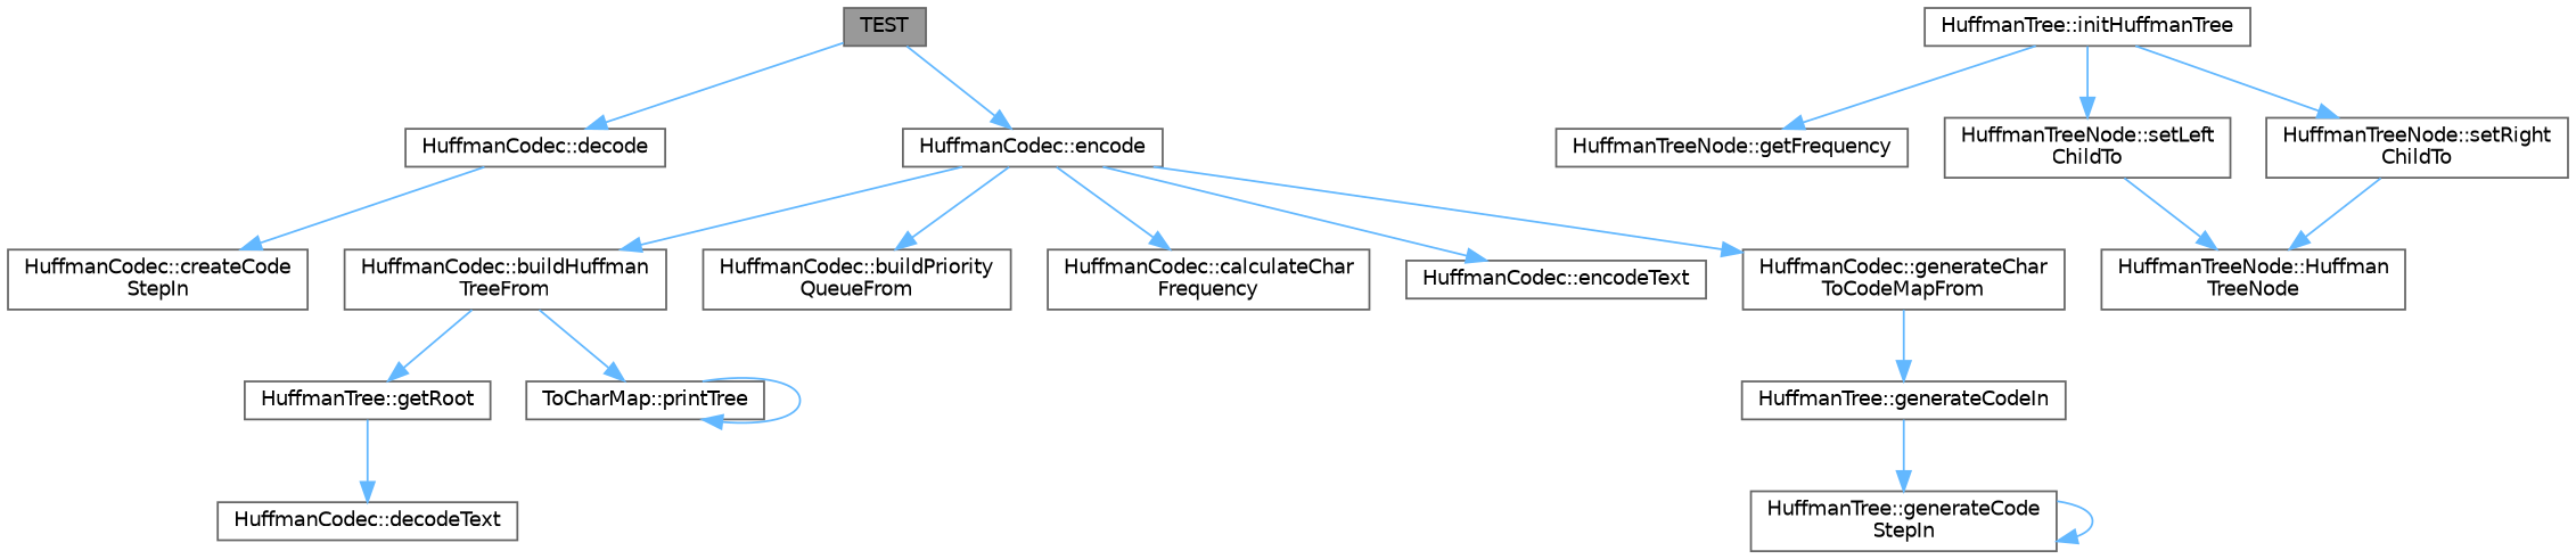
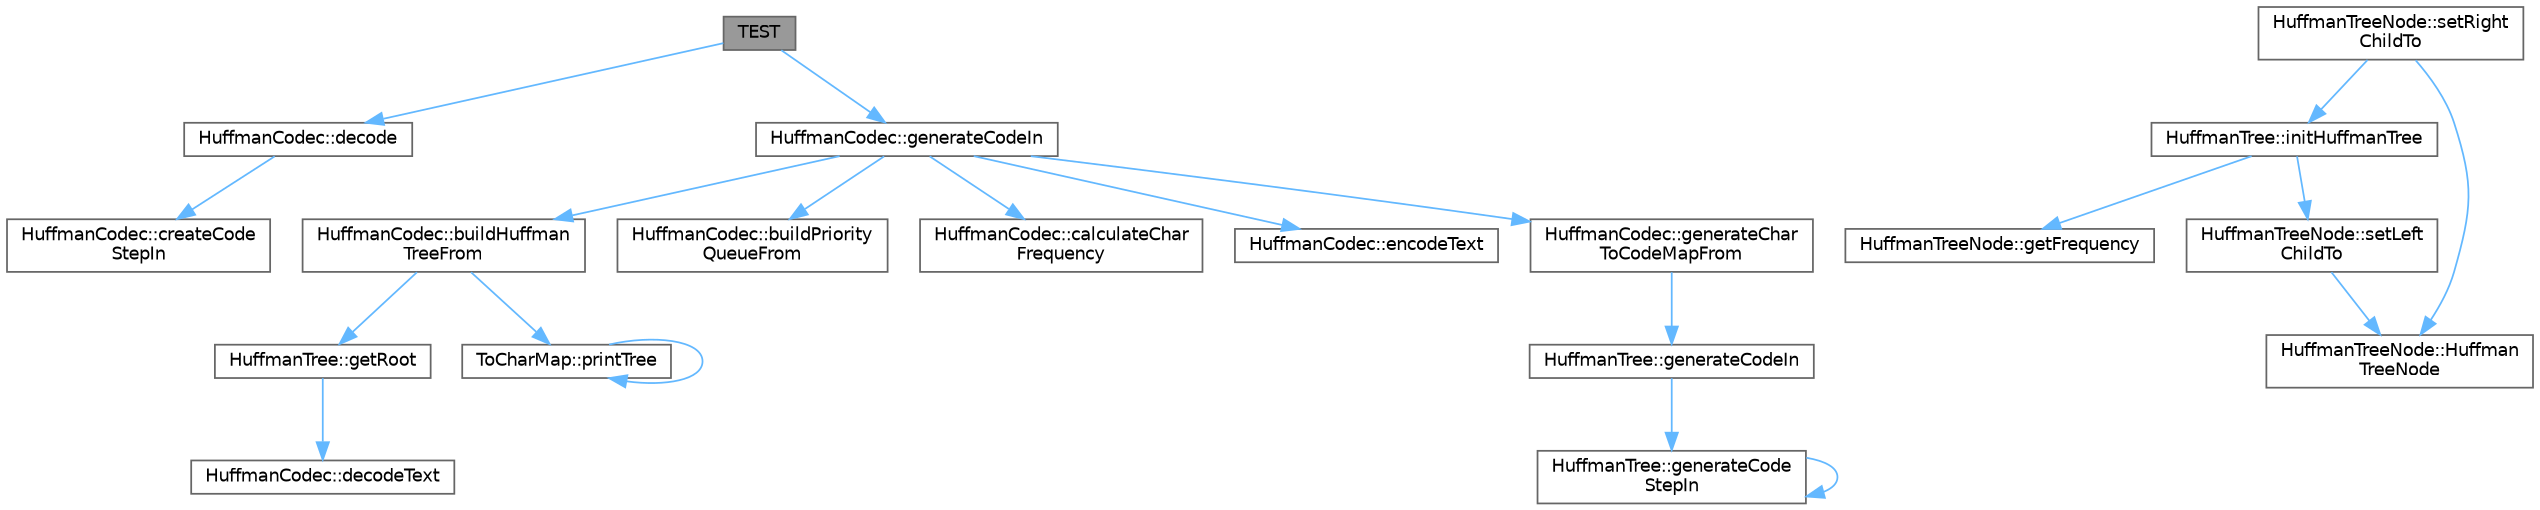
  digraph {
    rankdir=TB
    node [color=grey40 fillcolor=white fontname=Helvetica fontsize=10 shape=box style=filled]
    edge [color=steelblue1 fontname=Helvetica fontsize=10 labelfontname=Helvetica labelfontsize=10 style=solid]
    n1 [color=gray40 fillcolor=grey60 fontcolor=black height=0.2 label=TEST width=0.4]
    n2 [height=0.2 label="HuffmanCodec::decode" width=0.4]
-   n3 [height=0.2 label="HuffmanCodec::encode" width=0.4]
+   n3 [height=0.2 label="HuffmanCodec::generateCodeIn" width=0.4]
    n4 [height=0.2 label="HuffmanCodec::createCode\lStepIn" width=0.4]
    n5 [height=0.2 label="HuffmanCodec::buildHuffman\lTreeFrom" width=0.4]
    n6 [height=0.2 label="HuffmanCodec::buildPriority\lQueueFrom" width=0.4]
    n7 [height=0.2 label="HuffmanCodec::calculateChar\lFrequency" width=0.4]
    n8 [height=0.2 label="HuffmanCodec::encodeText" width=0.4]
    n9 [height=0.2 label="HuffmanCodec::generateChar\lToCodeMapFrom" width=0.4]
    n10 [height=0.2 label="HuffmanCodec::decodeText" width=0.4]
    n11 [height=0.2 label="HuffmanTree::getRoot" width=0.4]
    n12 [height=0.2 label="ToCharMap::printTree" width=0.4]
    n13 [height=0.2 label="HuffmanTree::generateCodeIn" width=0.4]
    n14 [height=0.2 label="HuffmanTree::initHuffmanTree" width=0.4]
    n15 [height=0.2 label="HuffmanTreeNode::getFrequency" width=0.4]
    n16 [height=0.2 label="HuffmanTreeNode::setLeft\lChildTo" width=0.4]
    n17 [height=0.2 label="HuffmanTreeNode::setRight\lChildTo" width=0.4]
    n18 [height=0.2 label="HuffmanTreeNode::Huffman\lTreeNode" width=0.4]
    n19 [height=0.2 label="HuffmanTree::generateCode\lStepIn" width=0.4]
    n1 -> n2
    n1 -> n3
    n2 -> n4
    n3 -> n5
    n3 -> n6
    n3 -> n7
    n3 -> n8
    n3 -> n9
    n5 -> n11
    n5 -> n12
    n9 -> n13
    n11 -> n10
    n12 -> n12
    n13 -> n19
    n14 -> n15
    n14 -> n16
-   n14 -> n17
+   n17 -> n14
    n16 -> n18
    n17 -> n18
    n19 -> n19
  }
